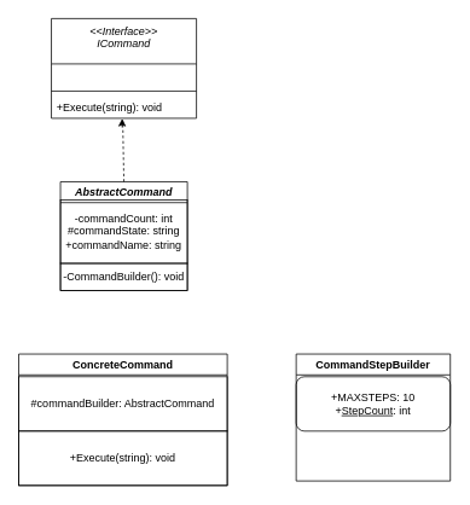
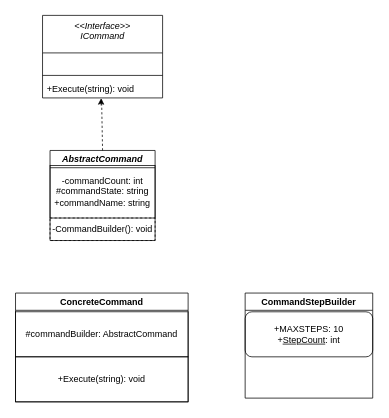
  <mxCell id="0" />
  <mxCell id="1" parent="0" />
  <mxCell id="2" value="&lt;&lt;Interface&gt;&gt;&#10;ICommand" style="swimlane;fontStyle=2;align=center;verticalAlign=top;childLayout=stackLayout;horizontal=1;startSize=50;horizontalStack=0;resizeParent=1;resizeLast=0;collapsible=1;marginBottom=0;rounded=0;shadow=0;strokeWidth=1;" parent="1" vertex="1"><mxGeometry x="56" y="20" width="160" height="110" as="geometry"><mxRectangle x="220" y="120" width="160" height="26" as="alternateBounds" /></mxGeometry></mxCell>
  <mxCell id="3" value="&#10;" style="text;align=left;verticalAlign=top;spacingLeft=4;spacingRight=4;overflow=hidden;rotatable=0;points=[[0,0.5],[1,0.5]];portConstraint=eastwest;" parent="2" vertex="1"><mxGeometry y="50" width="160" height="26" as="geometry" /></mxCell>
  <mxCell id="4" value="" style="line;html=1;strokeWidth=1;align=left;verticalAlign=middle;spacingTop=-1;spacingLeft=3;spacingRight=3;rotatable=0;labelPosition=right;points=[];portConstraint=eastwest;" parent="2" vertex="1"><mxGeometry y="76" width="160" height="8" as="geometry" /></mxCell>
  <mxCell id="5" value="+Execute(string): void" style="text;align=left;verticalAlign=top;spacingLeft=4;spacingRight=4;overflow=hidden;rotatable=0;points=[[0,0.5],[1,0.5]];portConstraint=eastwest;" parent="2" vertex="1"><mxGeometry y="84" width="160" height="26" as="geometry" /></mxCell>
  <mxCell id="6" value="&lt;i&gt;AbstractCommand&lt;/i&gt;" style="swimlane;whiteSpace=wrap;html=1;" vertex="1" parent="1"><mxGeometry x="66" y="200" width="140" height="120" as="geometry" /></mxCell>
  <mxCell id="7" value="-commandCount: int&lt;div&gt;#commandState: string&lt;/div&gt;&lt;div&gt;+commandName: string&lt;/div&gt;" style="rounded=0;whiteSpace=wrap;html=1;fillColor=none;" vertex="1" parent="6"><mxGeometry y="20" width="140" height="70" as="geometry" /></mxCell>
- <mxCell id="8" value="-CommandBuilder(): void" style="rounded=0;whiteSpace=wrap;html=1;fillColor=none;" vertex="1" parent="6"><mxGeometry y="90" width="140" height="30" as="geometry" /></mxCell>
+ <mxCell id="8" value="-CommandBuilder(): void" style="rounded=0;whiteSpace=wrap;html=1;fillColor=none;dashed=1;" vertex="1" parent="6"><mxGeometry y="90" width="140" height="30" as="geometry" /></mxCell>
  <mxCell id="9" value="" style="endArrow=none;dashed=1;html=1;rounded=0;entryX=0.492;entryY=1.108;entryDx=0;entryDy=0;entryPerimeter=0;exitX=0.5;exitY=0;exitDx=0;exitDy=0;" edge="1" parent="1" source="6" target="5"><mxGeometry width="50" height="50" relative="1" as="geometry"><mxPoint x="106" y="250" as="sourcePoint" /><mxPoint x="156" y="200" as="targetPoint" /></mxGeometry></mxCell>
  <mxCell id="10" value="" style="endArrow=classic;html=1;rounded=0;entryX=0.488;entryY=1.015;entryDx=0;entryDy=0;entryPerimeter=0;" edge="1" parent="1" target="5"><mxGeometry width="50" height="50" relative="1" as="geometry"><mxPoint x="134" y="140" as="sourcePoint" /><mxPoint x="156" y="200" as="targetPoint" /></mxGeometry></mxCell>
  <mxCell id="11" value="CommandStepBuilder" style="swimlane;whiteSpace=wrap;html=1;" vertex="1" parent="1"><mxGeometry x="326" y="390" width="170" height="140" as="geometry" /></mxCell>
  <mxCell id="12" value="+MAXSTEPS: 10&lt;div&gt;+&lt;u&gt;StepCount&lt;/u&gt;: int&lt;/div&gt;" style="whiteSpace=wrap;html=1;fillColor=none;rounded=1;" vertex="1" parent="11"><mxGeometry y="25" width="170" height="60" as="geometry" /></mxCell>
  <mxCell id="13" value="ConcreteCommand" style="swimlane;whiteSpace=wrap;html=1;" vertex="1" parent="1"><mxGeometry x="20" y="390" width="230" height="145" as="geometry" /></mxCell>
  <mxCell id="14" value="#commandBuilder: AbstractCommand" style="rounded=0;whiteSpace=wrap;html=1;fillColor=none;" vertex="1" parent="13"><mxGeometry y="25" width="230" height="60" as="geometry" /></mxCell>
  <mxCell id="15" value="+Execute(string): void" style="rounded=0;whiteSpace=wrap;html=1;fillColor=none;" vertex="1" parent="13"><mxGeometry y="85" width="230" height="60" as="geometry" /></mxCell>
